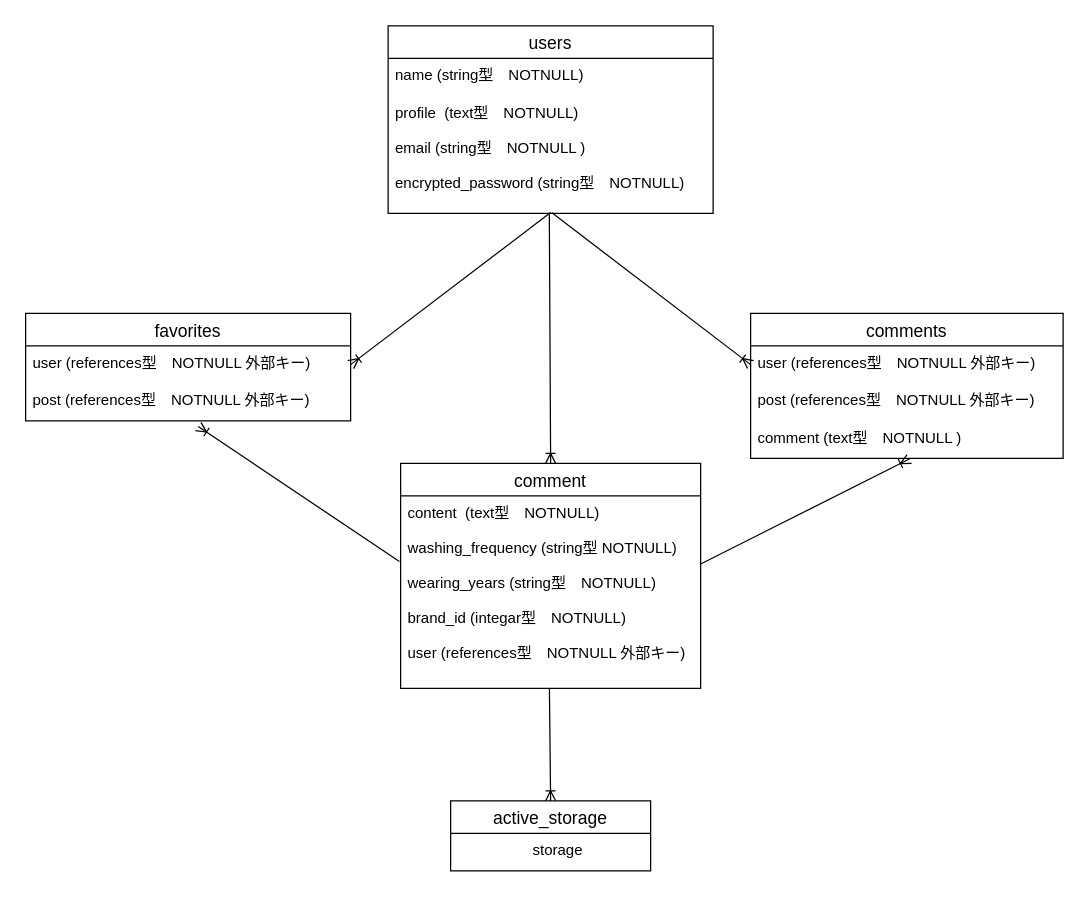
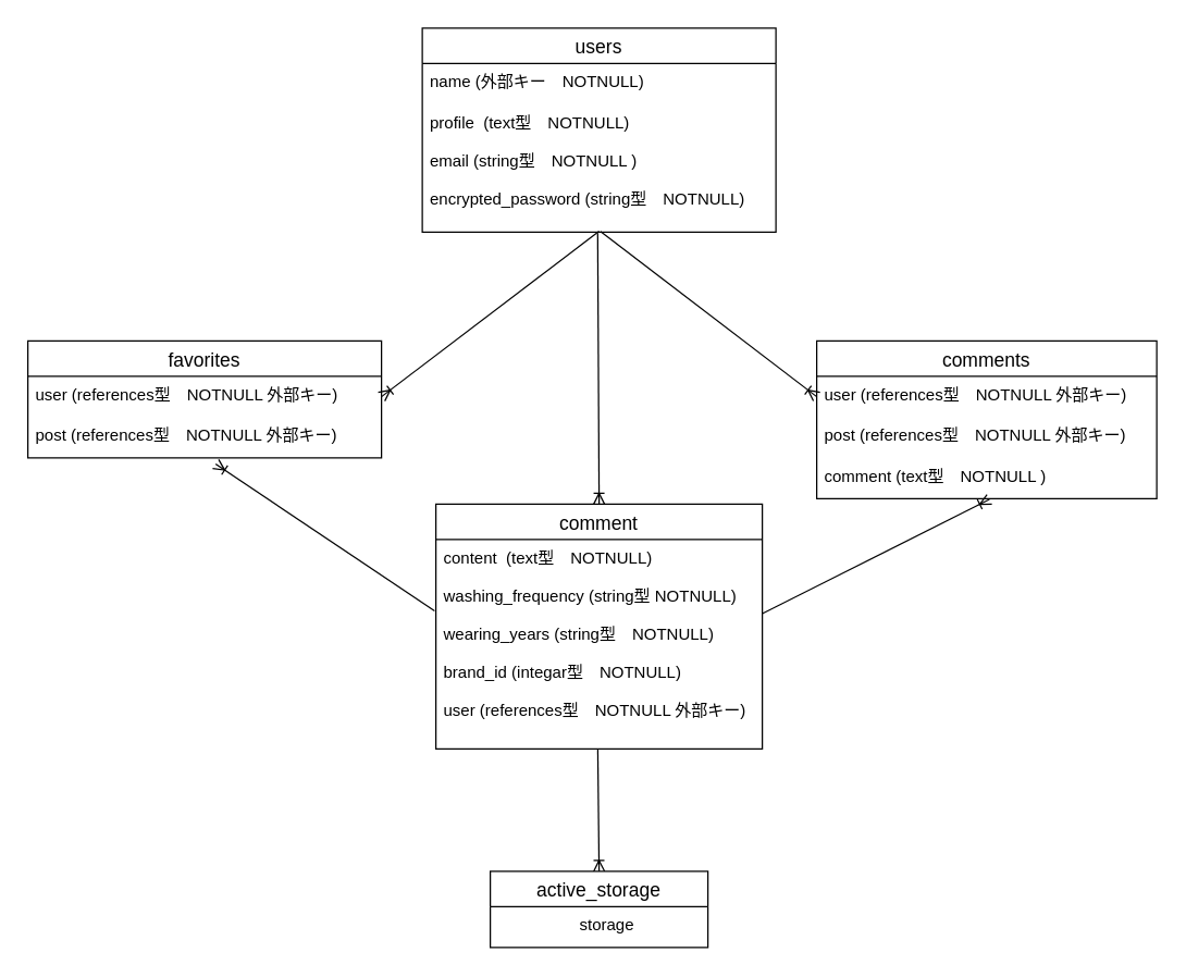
  <mxCell id="0" />
  <mxCell id="1" parent="0" />
  <mxCell id="2" value="users" style="swimlane;fontStyle=0;childLayout=stackLayout;horizontal=1;startSize=26;horizontalStack=0;resizeParent=1;resizeParentMax=0;resizeLast=0;collapsible=1;marginBottom=0;align=center;fontSize=14;" parent="1" vertex="1"><mxGeometry x="310" y="20" width="260" height="150" as="geometry"><mxRectangle x="40" y="40" width="70" height="26" as="alternateBounds" /></mxGeometry></mxCell>
- <mxCell id="3" value="name (string型　NOTNULL)" style="text;strokeColor=none;fillColor=none;spacingLeft=4;spacingRight=4;overflow=hidden;rotatable=0;points=[[0,0.5],[1,0.5]];portConstraint=eastwest;fontSize=12;" parent="2" vertex="1"><mxGeometry y="26" width="260" height="30" as="geometry" /></mxCell>
+ <mxCell id="3" value="name (外部キー　NOTNULL)" style="text;strokeColor=none;fillColor=none;spacingLeft=4;spacingRight=4;overflow=hidden;rotatable=0;points=[[0,0.5],[1,0.5]];portConstraint=eastwest;fontSize=12;" parent="2" vertex="1"><mxGeometry y="26" width="260" height="30" as="geometry" /></mxCell>
  <mxCell id="4" value="profile  (text型　NOTNULL)&#10;&#10;email (string型　NOTNULL )&#10;&#10;encrypted_password (string型　NOTNULL)&#10;" style="text;strokeColor=none;fillColor=none;spacingLeft=4;spacingRight=4;overflow=hidden;rotatable=0;points=[[0,0.5],[1,0.5]];portConstraint=eastwest;fontSize=12;" parent="2" vertex="1"><mxGeometry y="56" width="260" height="94" as="geometry" /></mxCell>
  <mxCell id="5" value="comment" style="swimlane;fontStyle=0;childLayout=stackLayout;horizontal=1;startSize=26;horizontalStack=0;resizeParent=1;resizeParentMax=0;resizeLast=0;collapsible=1;marginBottom=0;align=center;fontSize=14;" parent="1" vertex="1"><mxGeometry x="320" y="370" width="240" height="180" as="geometry" /></mxCell>
  <mxCell id="6" value="content  (text型　NOTNULL)&#10;&#10;washing_frequency (string型 NOTNULL)&#10;&#10;wearing_years (string型　NOTNULL)&#10;&#10;brand_id (integar型　NOTNULL)&#10;&#10;user (references型　NOTNULL 外部キー)" style="text;strokeColor=none;fillColor=none;spacingLeft=4;spacingRight=4;overflow=hidden;rotatable=0;points=[[0,0.5],[1,0.5]];portConstraint=eastwest;fontSize=12;" parent="5" vertex="1"><mxGeometry y="26" width="240" height="154" as="geometry" /></mxCell>
  <mxCell id="7" value="comments" style="swimlane;fontStyle=0;childLayout=stackLayout;horizontal=1;startSize=26;horizontalStack=0;resizeParent=1;resizeParentMax=0;resizeLast=0;collapsible=1;marginBottom=0;align=center;fontSize=14;" parent="1" vertex="1"><mxGeometry x="600" y="250" width="250" height="116" as="geometry" /></mxCell>
  <mxCell id="8" value="user (references型　NOTNULL 外部キー)&#10;" style="text;strokeColor=none;fillColor=none;spacingLeft=4;spacingRight=4;overflow=hidden;rotatable=0;points=[[0,0.5],[1,0.5]];portConstraint=eastwest;fontSize=12;" parent="7" vertex="1"><mxGeometry y="26" width="250" height="30" as="geometry" /></mxCell>
  <mxCell id="9" value="post (references型　NOTNULL 外部キー)&#10;" style="text;strokeColor=none;fillColor=none;spacingLeft=4;spacingRight=4;overflow=hidden;rotatable=0;points=[[0,0.5],[1,0.5]];portConstraint=eastwest;fontSize=12;" parent="7" vertex="1"><mxGeometry y="56" width="250" height="30" as="geometry" /></mxCell>
  <mxCell id="10" value="comment (text型　NOTNULL )" style="text;strokeColor=none;fillColor=none;spacingLeft=4;spacingRight=4;overflow=hidden;rotatable=0;points=[[0,0.5],[1,0.5]];portConstraint=eastwest;fontSize=12;" parent="7" vertex="1"><mxGeometry y="86" width="250" height="30" as="geometry" /></mxCell>
  <mxCell id="11" value="favorites" style="swimlane;fontStyle=0;childLayout=stackLayout;horizontal=1;startSize=26;horizontalStack=0;resizeParent=1;resizeParentMax=0;resizeLast=0;collapsible=1;marginBottom=0;align=center;fontSize=14;" vertex="1" parent="1"><mxGeometry x="20" y="250" width="260" height="86" as="geometry" /></mxCell>
  <mxCell id="12" value="user (references型　NOTNULL 外部キー)&#10;" style="text;strokeColor=none;fillColor=none;spacingLeft=4;spacingRight=4;overflow=hidden;rotatable=0;points=[[0,0.5],[1,0.5]];portConstraint=eastwest;fontSize=12;" vertex="1" parent="11"><mxGeometry y="26" width="260" height="30" as="geometry" /></mxCell>
  <mxCell id="13" value="post (references型　NOTNULL 外部キー)&#10;" style="text;strokeColor=none;fillColor=none;spacingLeft=4;spacingRight=4;overflow=hidden;rotatable=0;points=[[0,0.5],[1,0.5]];portConstraint=eastwest;fontSize=12;" vertex="1" parent="11"><mxGeometry y="56" width="260" height="30" as="geometry" /></mxCell>
  <mxCell id="14" value="" style="fontSize=12;html=1;endArrow=ERoneToMany;exitX=0.496;exitY=1.007;exitDx=0;exitDy=0;exitPerimeter=0;entryX=0.5;entryY=0;entryDx=0;entryDy=0;" edge="1" parent="1" source="4" target="5"><mxGeometry width="100" height="100" relative="1" as="geometry"><mxPoint x="410" y="310" as="sourcePoint" /><mxPoint x="510" y="210" as="targetPoint" /></mxGeometry></mxCell>
  <mxCell id="15" value="" style="fontSize=12;html=1;endArrow=ERoneToMany;entryX=1;entryY=0.5;entryDx=0;entryDy=0;exitX=0.5;exitY=0.993;exitDx=0;exitDy=0;exitPerimeter=0;" edge="1" parent="1" source="4" target="12"><mxGeometry width="100" height="100" relative="1" as="geometry"><mxPoint x="440" y="180" as="sourcePoint" /><mxPoint x="450" y="380" as="targetPoint" /></mxGeometry></mxCell>
  <mxCell id="16" value="" style="fontSize=12;html=1;endArrow=ERoneToMany;entryX=0;entryY=0.5;entryDx=0;entryDy=0;exitX=0.504;exitY=0.995;exitDx=0;exitDy=0;exitPerimeter=0;" edge="1" parent="1" source="4" target="8"><mxGeometry width="100" height="100" relative="1" as="geometry"><mxPoint x="440" y="180" as="sourcePoint" /><mxPoint x="600.96" y="310" as="targetPoint" /></mxGeometry></mxCell>
  <mxCell id="17" value="" style="fontSize=12;html=1;endArrow=ERoneToMany;entryX=0.531;entryY=1.15;entryDx=0;entryDy=0;entryPerimeter=0;exitX=-0.004;exitY=0.341;exitDx=0;exitDy=0;exitPerimeter=0;" edge="1" parent="1" source="6" target="13"><mxGeometry width="100" height="100" relative="1" as="geometry"><mxPoint x="160" y="550" as="sourcePoint" /><mxPoint x="470" y="400" as="targetPoint" /></mxGeometry></mxCell>
  <mxCell id="18" value="" style="fontSize=12;html=1;endArrow=ERoneToMany;exitX=1;exitY=0.354;exitDx=0;exitDy=0;exitPerimeter=0;entryX=0.508;entryY=1.017;entryDx=0;entryDy=0;entryPerimeter=0;" edge="1" parent="1" source="6" target="10"><mxGeometry width="100" height="100" relative="1" as="geometry"><mxPoint x="479.04" y="220.518" as="sourcePoint" /><mxPoint x="780" y="420" as="targetPoint" /></mxGeometry></mxCell>
  <mxCell id="19" value="" style="fontSize=12;html=1;endArrow=ERoneToMany;exitX=0.496;exitY=1.003;exitDx=0;exitDy=0;exitPerimeter=0;entryX=0.5;entryY=0;entryDx=0;entryDy=0;" edge="1" parent="1" source="6" target="20"><mxGeometry width="100" height="100" relative="1" as="geometry"><mxPoint x="600" y="455" as="sourcePoint" /><mxPoint x="440" y="640" as="targetPoint" /></mxGeometry></mxCell>
  <mxCell id="20" value="active_storage" style="swimlane;fontStyle=0;childLayout=stackLayout;horizontal=1;startSize=26;horizontalStack=0;resizeParent=1;resizeParentMax=0;resizeLast=0;collapsible=1;marginBottom=0;align=center;fontSize=14;" vertex="1" parent="1"><mxGeometry x="360" y="640" width="160" height="56" as="geometry" /></mxCell>
  <mxCell id="21" value="　　　　　storage" style="text;strokeColor=none;fillColor=none;spacingLeft=4;spacingRight=4;overflow=hidden;rotatable=0;points=[[0,0.5],[1,0.5]];portConstraint=eastwest;fontSize=12;" vertex="1" parent="20"><mxGeometry y="26" width="160" height="30" as="geometry" /></mxCell>
